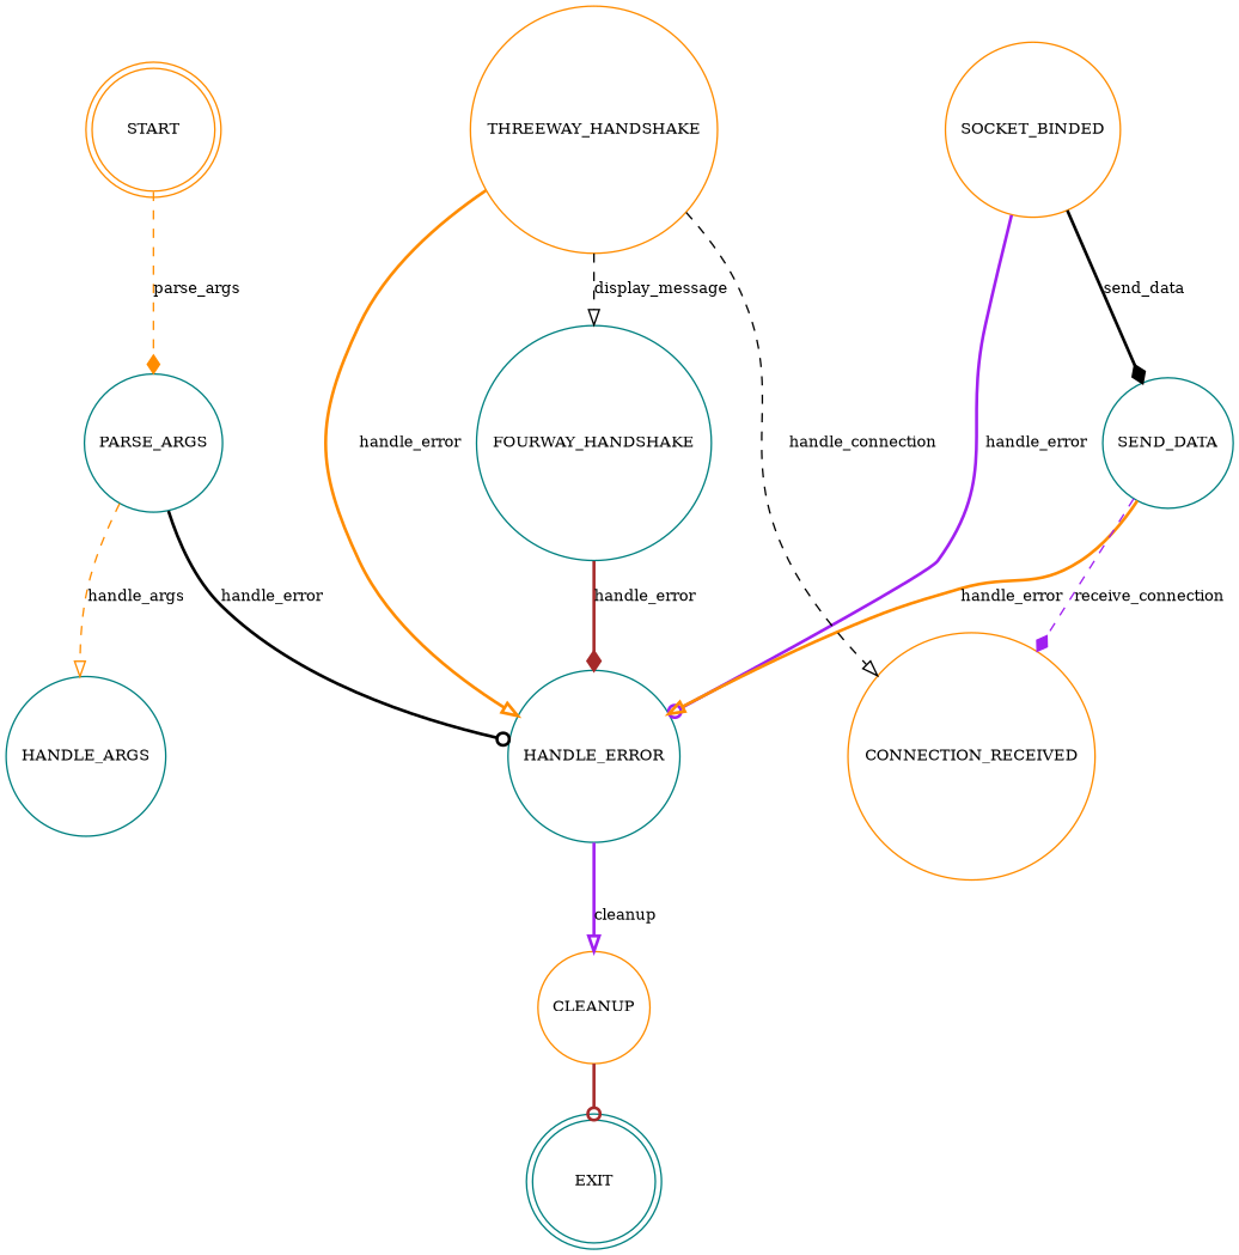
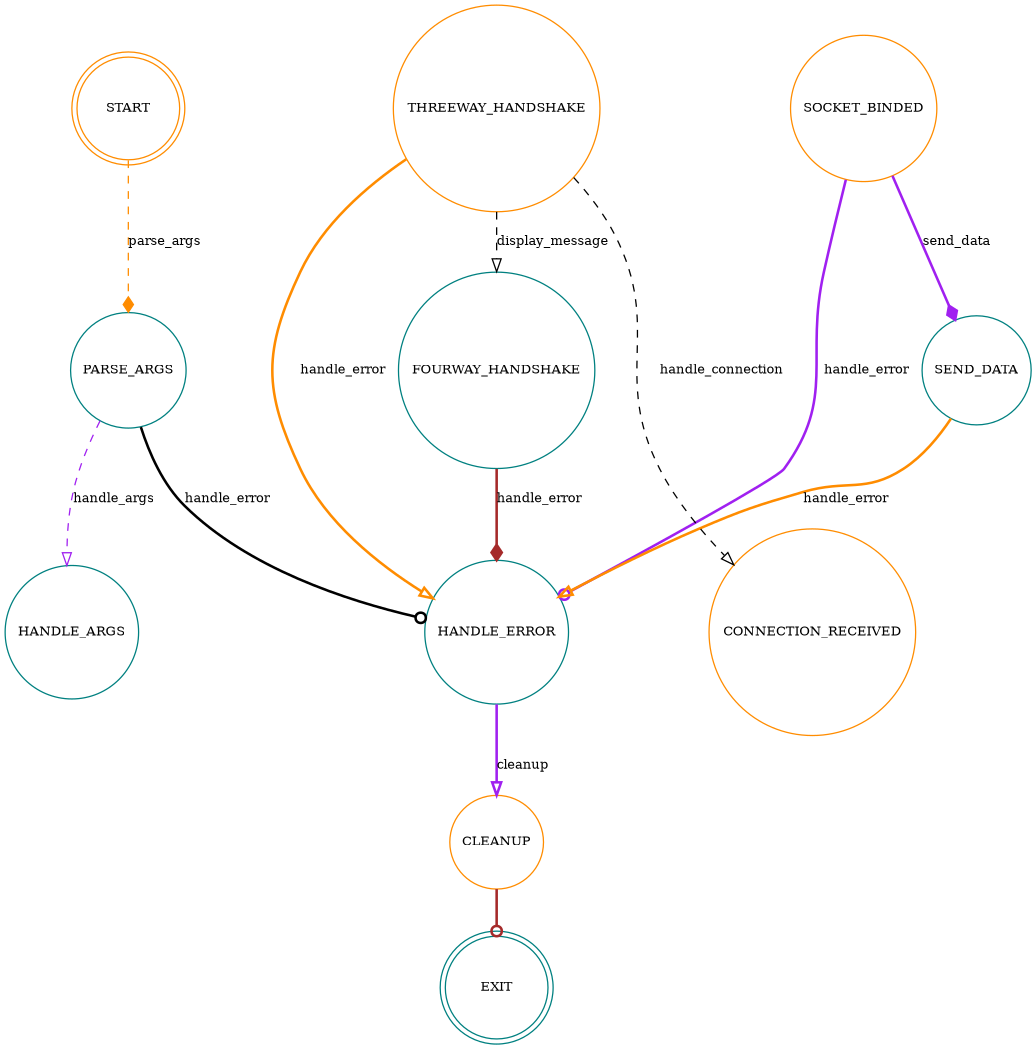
  digraph {
    node [color=teal fontsize=10 shape=circle]
    edge [arrowhead=onormal color=purple fontsize=10 style=bold]
    n1 [color=darkorange height=1 label=START shape=doublecircle width=1]
    n2 [height=1 label=PARSE_ARGS width=1]
    n3 [height=1 label=HANDLE_ARGS width=1]
    n4 [height=1 label=HANDLE_ERROR width=1]
    n5 [color=darkorange height=1 label=CLEANUP width=1]
    n6 [height=1 label=EXIT shape=doublecircle width=1]
    n7 [color=darkorange height=1 label=SOCKET_BINDED width=1]
    n8 [height=1 label=SEND_DATA width=1]
    n9 [color=darkorange height=1 label=CONNECTION_RECEIVED width=1]
    n10 [color=darkorange height=1 label=THREEWAY_HANDSHAKE width=1]
    n11 [height=1 label=FOURWAY_HANDSHAKE width=1]
    n1 -> n2 [arrowhead=diamond color=darkorange label=parse_args style=dashed]
-   n2 -> n3 [color=darkorange label=handle_args style=dashed]
+   n2 -> n3 [label=handle_args style=dashed]
    n2 -> n4 [arrowhead=odot color=black label=handle_error]
    n4 -> n5 [label=cleanup]
    n5 -> n6 [arrowhead=odot color=brown]
    n7 -> n4 [arrowhead=odot label=handle_error]
-   n7 -> n8 [arrowhead=diamond color=black label=send_data]
+   n7 -> n8 [arrowhead=diamond label=send_data]
    n8 -> n4 [color=darkorange label=handle_error]
-   n8 -> n9 [arrowhead=diamond label=receive_connection style=dashed]
    n10 -> n4 [color=darkorange label=handle_error]
    n10 -> n9 [color=black label=handle_connection style=dashed]
    n10 -> n11 [color=black label=display_message style=dashed]
    n11 -> n4 [arrowhead=diamond color=brown label=handle_error]
  }
